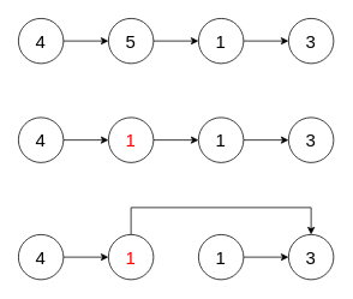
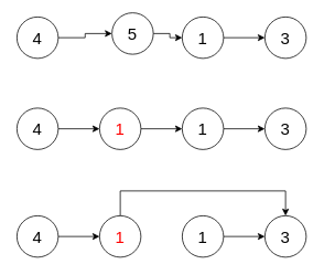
  <mxCell id="0" />
  <mxCell id="1" parent="0" />
  <mxCell id="2" value="" style="edgeStyle=orthogonalEdgeStyle;rounded=0;orthogonalLoop=1;jettySize=auto;html=1;" edge="1" parent="1" source="3" target="5"><mxGeometry relative="1" as="geometry" /></mxCell>
  <mxCell id="3" value="&lt;font style=&quot;font-size: 20px&quot;&gt;4&lt;/font&gt;" style="ellipse;whiteSpace=wrap;html=1;aspect=fixed;" vertex="1" parent="1"><mxGeometry x="20" y="20" width="50" height="50" as="geometry" /></mxCell>
  <mxCell id="4" value="" style="edgeStyle=orthogonalEdgeStyle;rounded=0;orthogonalLoop=1;jettySize=auto;html=1;" edge="1" parent="1" source="5" target="7"><mxGeometry relative="1" as="geometry" /></mxCell>
- <mxCell id="5" value="&lt;font style=&quot;font-size: 20px&quot;&gt;5&lt;/font&gt;" style="ellipse;whiteSpace=wrap;html=1;aspect=fixed;" vertex="1" parent="1"><mxGeometry x="120" y="20" width="50" height="50" as="geometry" /></mxCell>
+ <mxCell id="5" value="&lt;font style=&quot;font-size: 20px&quot;&gt;5&lt;/font&gt;" style="ellipse;whiteSpace=wrap;html=1;aspect=fixed;" vertex="1" parent="1"><mxGeometry x="135" y="15" width="50" height="50" as="geometry" /></mxCell>
  <mxCell id="6" value="" style="edgeStyle=orthogonalEdgeStyle;rounded=0;orthogonalLoop=1;jettySize=auto;html=1;" edge="1" parent="1" source="7" target="8"><mxGeometry relative="1" as="geometry" /></mxCell>
  <mxCell id="7" value="&lt;font style=&quot;font-size: 20px&quot;&gt;1&lt;/font&gt;" style="ellipse;whiteSpace=wrap;html=1;aspect=fixed;" vertex="1" parent="1"><mxGeometry x="220" y="20" width="50" height="50" as="geometry" /></mxCell>
  <mxCell id="8" value="&lt;font style=&quot;font-size: 20px&quot;&gt;3&lt;/font&gt;" style="ellipse;whiteSpace=wrap;html=1;aspect=fixed;" vertex="1" parent="1"><mxGeometry x="320" y="20" width="50" height="50" as="geometry" /></mxCell>
  <mxCell id="9" value="" style="edgeStyle=orthogonalEdgeStyle;rounded=0;orthogonalLoop=1;jettySize=auto;html=1;" edge="1" parent="1" source="10" target="12"><mxGeometry relative="1" as="geometry" /></mxCell>
  <mxCell id="10" value="&lt;font style=&quot;font-size: 20px&quot;&gt;4&lt;/font&gt;" style="ellipse;whiteSpace=wrap;html=1;aspect=fixed;" vertex="1" parent="1"><mxGeometry x="20" y="130" width="50" height="50" as="geometry" /></mxCell>
  <mxCell id="11" value="" style="edgeStyle=orthogonalEdgeStyle;rounded=0;orthogonalLoop=1;jettySize=auto;html=1;" edge="1" parent="1" source="12" target="14"><mxGeometry relative="1" as="geometry" /></mxCell>
  <mxCell id="12" value="&lt;font style=&quot;font-size: 20px&quot; color=&quot;#ff0000&quot;&gt;1&lt;/font&gt;" style="ellipse;whiteSpace=wrap;html=1;aspect=fixed;" vertex="1" parent="1"><mxGeometry x="120" y="130" width="50" height="50" as="geometry" /></mxCell>
  <mxCell id="13" value="" style="edgeStyle=orthogonalEdgeStyle;rounded=0;orthogonalLoop=1;jettySize=auto;html=1;" edge="1" parent="1" source="14" target="15"><mxGeometry relative="1" as="geometry" /></mxCell>
  <mxCell id="14" value="&lt;font style=&quot;font-size: 20px&quot;&gt;1&lt;/font&gt;" style="ellipse;whiteSpace=wrap;html=1;aspect=fixed;" vertex="1" parent="1"><mxGeometry x="220" y="130" width="50" height="50" as="geometry" /></mxCell>
  <mxCell id="15" value="&lt;font style=&quot;font-size: 20px&quot;&gt;3&lt;/font&gt;" style="ellipse;whiteSpace=wrap;html=1;aspect=fixed;" vertex="1" parent="1"><mxGeometry x="320" y="130" width="50" height="50" as="geometry" /></mxCell>
  <mxCell id="16" value="" style="edgeStyle=orthogonalEdgeStyle;rounded=0;orthogonalLoop=1;jettySize=auto;html=1;" edge="1" parent="1" source="17" target="19"><mxGeometry relative="1" as="geometry" /></mxCell>
  <mxCell id="17" value="&lt;font style=&quot;font-size: 20px&quot;&gt;4&lt;/font&gt;" style="ellipse;whiteSpace=wrap;html=1;aspect=fixed;" vertex="1" parent="1"><mxGeometry x="20" y="260" width="50" height="50" as="geometry" /></mxCell>
  <mxCell id="18" value="" style="edgeStyle=orthogonalEdgeStyle;rounded=0;orthogonalLoop=1;jettySize=auto;html=1;entryX=0.5;entryY=0;entryDx=0;entryDy=0;" edge="1" parent="1" source="19" target="22"><mxGeometry relative="1" as="geometry"><Array as="points"><mxPoint x="145" y="230" /><mxPoint x="345" y="230" /></Array></mxGeometry></mxCell>
  <mxCell id="19" value="&lt;font style=&quot;font-size: 20px&quot; color=&quot;#ff0000&quot;&gt;1&lt;/font&gt;" style="ellipse;whiteSpace=wrap;html=1;aspect=fixed;" vertex="1" parent="1"><mxGeometry x="120" y="260" width="50" height="50" as="geometry" /></mxCell>
  <mxCell id="20" value="" style="edgeStyle=orthogonalEdgeStyle;rounded=0;orthogonalLoop=1;jettySize=auto;html=1;" edge="1" parent="1" source="21" target="22"><mxGeometry relative="1" as="geometry" /></mxCell>
  <mxCell id="21" value="&lt;font style=&quot;font-size: 20px&quot;&gt;1&lt;/font&gt;" style="ellipse;whiteSpace=wrap;html=1;aspect=fixed;" vertex="1" parent="1"><mxGeometry x="220" y="260" width="50" height="50" as="geometry" /></mxCell>
  <mxCell id="22" value="&lt;font style=&quot;font-size: 20px&quot;&gt;3&lt;/font&gt;" style="ellipse;whiteSpace=wrap;html=1;aspect=fixed;" vertex="1" parent="1"><mxGeometry x="320" y="260" width="50" height="50" as="geometry" /></mxCell>
